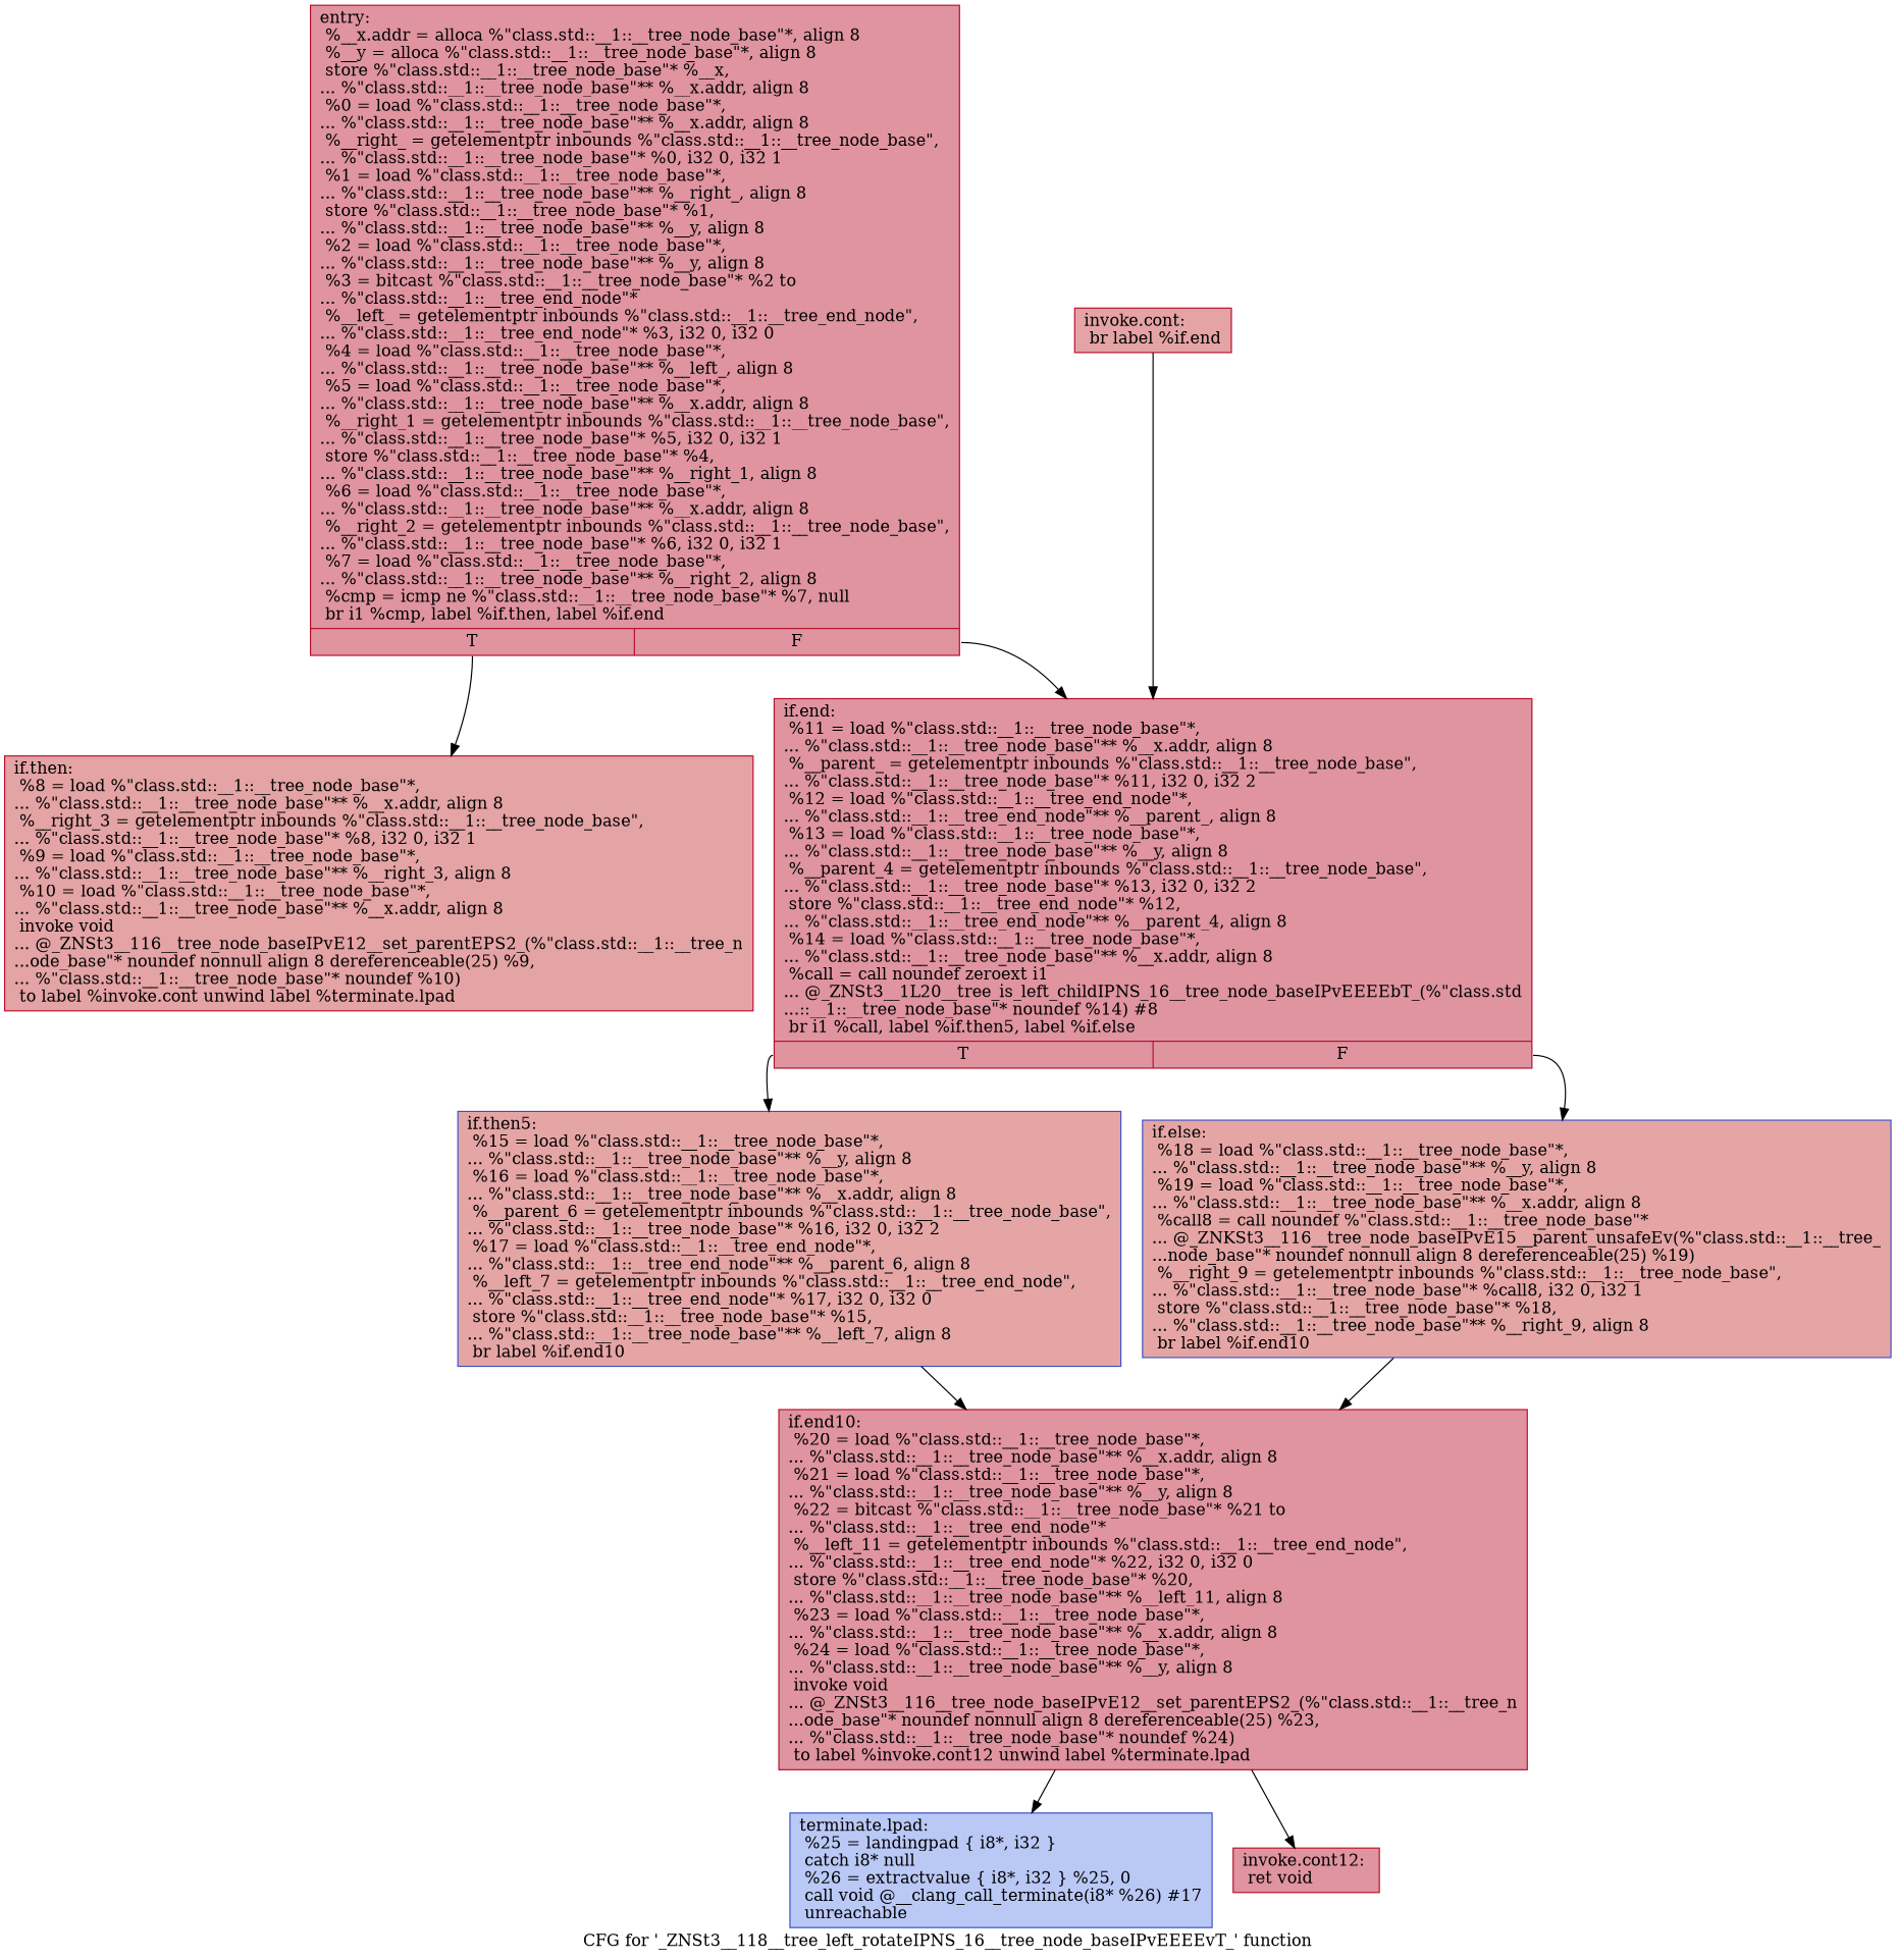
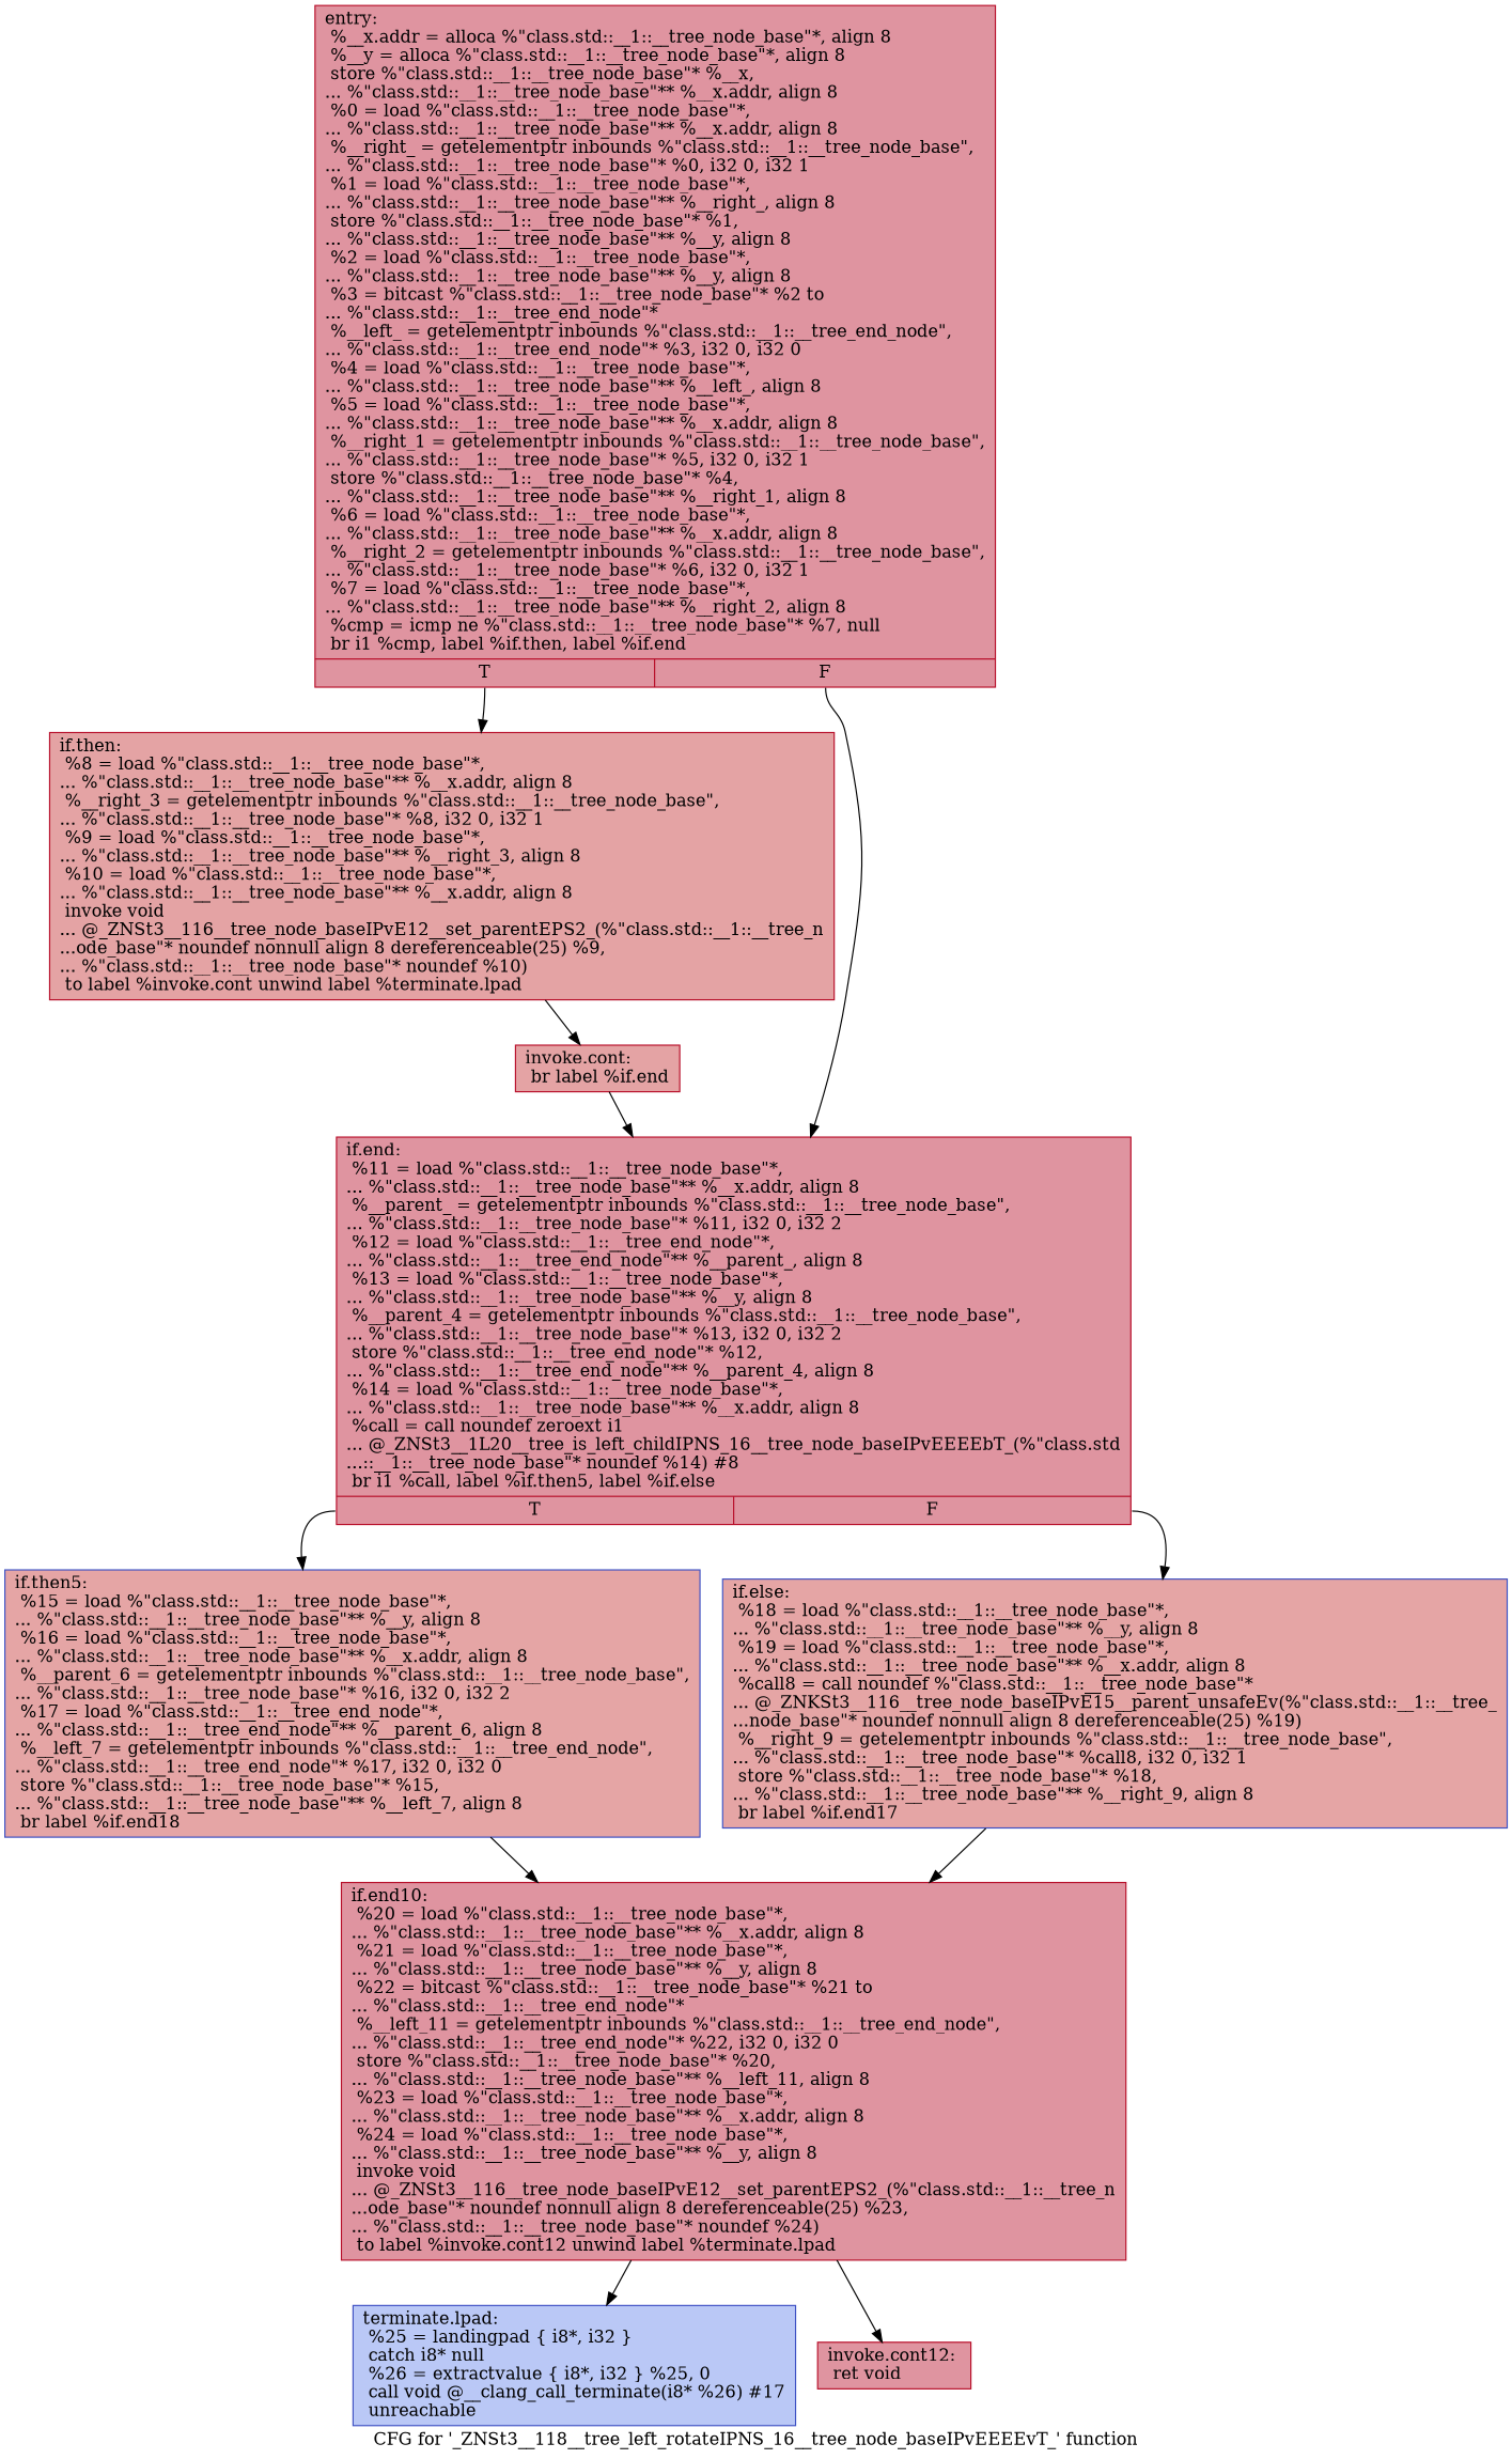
  digraph {
    label="CFG for '_ZNSt3__118__tree_left_rotateIPNS_16__tree_node_baseIPvEEEEvT_' function"
    node [color="#b70d28ff" fillcolor="#b70d2870" shape=record style=filled]
    n1 [label="{entry:\l  %__x.addr = alloca %\"class.std::__1::__tree_node_base\"*, align 8\l  %__y = alloca %\"class.std::__1::__tree_node_base\"*, align 8\l  store %\"class.std::__1::__tree_node_base\"* %__x,\l... %\"class.std::__1::__tree_node_base\"** %__x.addr, align 8\l  %0 = load %\"class.std::__1::__tree_node_base\"*,\l... %\"class.std::__1::__tree_node_base\"** %__x.addr, align 8\l  %__right_ = getelementptr inbounds %\"class.std::__1::__tree_node_base\",\l... %\"class.std::__1::__tree_node_base\"* %0, i32 0, i32 1\l  %1 = load %\"class.std::__1::__tree_node_base\"*,\l... %\"class.std::__1::__tree_node_base\"** %__right_, align 8\l  store %\"class.std::__1::__tree_node_base\"* %1,\l... %\"class.std::__1::__tree_node_base\"** %__y, align 8\l  %2 = load %\"class.std::__1::__tree_node_base\"*,\l... %\"class.std::__1::__tree_node_base\"** %__y, align 8\l  %3 = bitcast %\"class.std::__1::__tree_node_base\"* %2 to\l... %\"class.std::__1::__tree_end_node\"*\l  %__left_ = getelementptr inbounds %\"class.std::__1::__tree_end_node\",\l... %\"class.std::__1::__tree_end_node\"* %3, i32 0, i32 0\l  %4 = load %\"class.std::__1::__tree_node_base\"*,\l... %\"class.std::__1::__tree_node_base\"** %__left_, align 8\l  %5 = load %\"class.std::__1::__tree_node_base\"*,\l... %\"class.std::__1::__tree_node_base\"** %__x.addr, align 8\l  %__right_1 = getelementptr inbounds %\"class.std::__1::__tree_node_base\",\l... %\"class.std::__1::__tree_node_base\"* %5, i32 0, i32 1\l  store %\"class.std::__1::__tree_node_base\"* %4,\l... %\"class.std::__1::__tree_node_base\"** %__right_1, align 8\l  %6 = load %\"class.std::__1::__tree_node_base\"*,\l... %\"class.std::__1::__tree_node_base\"** %__x.addr, align 8\l  %__right_2 = getelementptr inbounds %\"class.std::__1::__tree_node_base\",\l... %\"class.std::__1::__tree_node_base\"* %6, i32 0, i32 1\l  %7 = load %\"class.std::__1::__tree_node_base\"*,\l... %\"class.std::__1::__tree_node_base\"** %__right_2, align 8\l  %cmp = icmp ne %\"class.std::__1::__tree_node_base\"* %7, null\l  br i1 %cmp, label %if.then, label %if.end\l|{<s0>T|<s1>F}}"]
    n2 [fillcolor="#c32e3170" label="{if.then:                                          \l  %8 = load %\"class.std::__1::__tree_node_base\"*,\l... %\"class.std::__1::__tree_node_base\"** %__x.addr, align 8\l  %__right_3 = getelementptr inbounds %\"class.std::__1::__tree_node_base\",\l... %\"class.std::__1::__tree_node_base\"* %8, i32 0, i32 1\l  %9 = load %\"class.std::__1::__tree_node_base\"*,\l... %\"class.std::__1::__tree_node_base\"** %__right_3, align 8\l  %10 = load %\"class.std::__1::__tree_node_base\"*,\l... %\"class.std::__1::__tree_node_base\"** %__x.addr, align 8\l  invoke void\l... @_ZNSt3__116__tree_node_baseIPvE12__set_parentEPS2_(%\"class.std::__1::__tree_n\l...ode_base\"* noundef nonnull align 8 dereferenceable(25) %9,\l... %\"class.std::__1::__tree_node_base\"* noundef %10)\l          to label %invoke.cont unwind label %terminate.lpad\l}"]
    n3 [label="{if.end:                                           \l  %11 = load %\"class.std::__1::__tree_node_base\"*,\l... %\"class.std::__1::__tree_node_base\"** %__x.addr, align 8\l  %__parent_ = getelementptr inbounds %\"class.std::__1::__tree_node_base\",\l... %\"class.std::__1::__tree_node_base\"* %11, i32 0, i32 2\l  %12 = load %\"class.std::__1::__tree_end_node\"*,\l... %\"class.std::__1::__tree_end_node\"** %__parent_, align 8\l  %13 = load %\"class.std::__1::__tree_node_base\"*,\l... %\"class.std::__1::__tree_node_base\"** %__y, align 8\l  %__parent_4 = getelementptr inbounds %\"class.std::__1::__tree_node_base\",\l... %\"class.std::__1::__tree_node_base\"* %13, i32 0, i32 2\l  store %\"class.std::__1::__tree_end_node\"* %12,\l... %\"class.std::__1::__tree_end_node\"** %__parent_4, align 8\l  %14 = load %\"class.std::__1::__tree_node_base\"*,\l... %\"class.std::__1::__tree_node_base\"** %__x.addr, align 8\l  %call = call noundef zeroext i1\l... @_ZNSt3__1L20__tree_is_left_childIPNS_16__tree_node_baseIPvEEEEbT_(%\"class.std\l...::__1::__tree_node_base\"* noundef %14) #8\l  br i1 %call, label %if.then5, label %if.else\l|{<s0>T|<s1>F}}"]
    n4 [fillcolor="#c32e3170" label="{invoke.cont:                                      \l  br label %if.end\l}"]
-   n5 [color="#3d50c3ff" fillcolor="#c5333470" label="{if.then5:                                         \l  %15 = load %\"class.std::__1::__tree_node_base\"*,\l... %\"class.std::__1::__tree_node_base\"** %__y, align 8\l  %16 = load %\"class.std::__1::__tree_node_base\"*,\l... %\"class.std::__1::__tree_node_base\"** %__x.addr, align 8\l  %__parent_6 = getelementptr inbounds %\"class.std::__1::__tree_node_base\",\l... %\"class.std::__1::__tree_node_base\"* %16, i32 0, i32 2\l  %17 = load %\"class.std::__1::__tree_end_node\"*,\l... %\"class.std::__1::__tree_end_node\"** %__parent_6, align 8\l  %__left_7 = getelementptr inbounds %\"class.std::__1::__tree_end_node\",\l... %\"class.std::__1::__tree_end_node\"* %17, i32 0, i32 0\l  store %\"class.std::__1::__tree_node_base\"* %15,\l... %\"class.std::__1::__tree_node_base\"** %__left_7, align 8\l  br label %if.end10\l}"]
-   n6 [color="#3d50c3ff" fillcolor="#c5333470" label="{if.else:                                          \l  %18 = load %\"class.std::__1::__tree_node_base\"*,\l... %\"class.std::__1::__tree_node_base\"** %__y, align 8\l  %19 = load %\"class.std::__1::__tree_node_base\"*,\l... %\"class.std::__1::__tree_node_base\"** %__x.addr, align 8\l  %call8 = call noundef %\"class.std::__1::__tree_node_base\"*\l... @_ZNKSt3__116__tree_node_baseIPvE15__parent_unsafeEv(%\"class.std::__1::__tree_\l...node_base\"* noundef nonnull align 8 dereferenceable(25) %19)\l  %__right_9 = getelementptr inbounds %\"class.std::__1::__tree_node_base\",\l... %\"class.std::__1::__tree_node_base\"* %call8, i32 0, i32 1\l  store %\"class.std::__1::__tree_node_base\"* %18,\l... %\"class.std::__1::__tree_node_base\"** %__right_9, align 8\l  br label %if.end10\l}"]
+   n5 [color="#3d50c3ff" fillcolor="#c5333470" label="{if.then5:                                         \l  %15 = load %\"class.std::__1::__tree_node_base\"*,\l... %\"class.std::__1::__tree_node_base\"** %__y, align 8\l  %16 = load %\"class.std::__1::__tree_node_base\"*,\l... %\"class.std::__1::__tree_node_base\"** %__x.addr, align 8\l  %__parent_6 = getelementptr inbounds %\"class.std::__1::__tree_node_base\",\l... %\"class.std::__1::__tree_node_base\"* %16, i32 0, i32 2\l  %17 = load %\"class.std::__1::__tree_end_node\"*,\l... %\"class.std::__1::__tree_end_node\"** %__parent_6, align 8\l  %__left_7 = getelementptr inbounds %\"class.std::__1::__tree_end_node\",\l... %\"class.std::__1::__tree_end_node\"* %17, i32 0, i32 0\l  store %\"class.std::__1::__tree_node_base\"* %15,\l... %\"class.std::__1::__tree_node_base\"** %__left_7, align 8\l  br label %if.end18\l}"]
+   n6 [color="#3d50c3ff" fillcolor="#c5333470" label="{if.else:                                          \l  %18 = load %\"class.std::__1::__tree_node_base\"*,\l... %\"class.std::__1::__tree_node_base\"** %__y, align 8\l  %19 = load %\"class.std::__1::__tree_node_base\"*,\l... %\"class.std::__1::__tree_node_base\"** %__x.addr, align 8\l  %call8 = call noundef %\"class.std::__1::__tree_node_base\"*\l... @_ZNKSt3__116__tree_node_baseIPvE15__parent_unsafeEv(%\"class.std::__1::__tree_\l...node_base\"* noundef nonnull align 8 dereferenceable(25) %19)\l  %__right_9 = getelementptr inbounds %\"class.std::__1::__tree_node_base\",\l... %\"class.std::__1::__tree_node_base\"* %call8, i32 0, i32 1\l  store %\"class.std::__1::__tree_node_base\"* %18,\l... %\"class.std::__1::__tree_node_base\"** %__right_9, align 8\l  br label %if.end17\l}"]
    n7 [color="#3d50c3ff" fillcolor="#6282ea70" label="{terminate.lpad:                                   \l  %25 = landingpad \{ i8*, i32 \}\l          catch i8* null\l  %26 = extractvalue \{ i8*, i32 \} %25, 0\l  call void @__clang_call_terminate(i8* %26) #17\l  unreachable\l}"]
    n8 [label="{if.end10:                                         \l  %20 = load %\"class.std::__1::__tree_node_base\"*,\l... %\"class.std::__1::__tree_node_base\"** %__x.addr, align 8\l  %21 = load %\"class.std::__1::__tree_node_base\"*,\l... %\"class.std::__1::__tree_node_base\"** %__y, align 8\l  %22 = bitcast %\"class.std::__1::__tree_node_base\"* %21 to\l... %\"class.std::__1::__tree_end_node\"*\l  %__left_11 = getelementptr inbounds %\"class.std::__1::__tree_end_node\",\l... %\"class.std::__1::__tree_end_node\"* %22, i32 0, i32 0\l  store %\"class.std::__1::__tree_node_base\"* %20,\l... %\"class.std::__1::__tree_node_base\"** %__left_11, align 8\l  %23 = load %\"class.std::__1::__tree_node_base\"*,\l... %\"class.std::__1::__tree_node_base\"** %__x.addr, align 8\l  %24 = load %\"class.std::__1::__tree_node_base\"*,\l... %\"class.std::__1::__tree_node_base\"** %__y, align 8\l  invoke void\l... @_ZNSt3__116__tree_node_baseIPvE12__set_parentEPS2_(%\"class.std::__1::__tree_n\l...ode_base\"* noundef nonnull align 8 dereferenceable(25) %23,\l... %\"class.std::__1::__tree_node_base\"* noundef %24)\l          to label %invoke.cont12 unwind label %terminate.lpad\l}"]
    n9 [label="{invoke.cont12:                                    \l  ret void\l}"]
    n1 -> n2 [tailport=s0]
    n1 -> n3 [tailport=s1]
+   n2 -> n4
    n3 -> n5 [tailport=s0]
    n3 -> n6 [tailport=s1]
    n4 -> n3
    n5 -> n8
    n6 -> n8
    n8 -> n7
    n8 -> n9
  }
